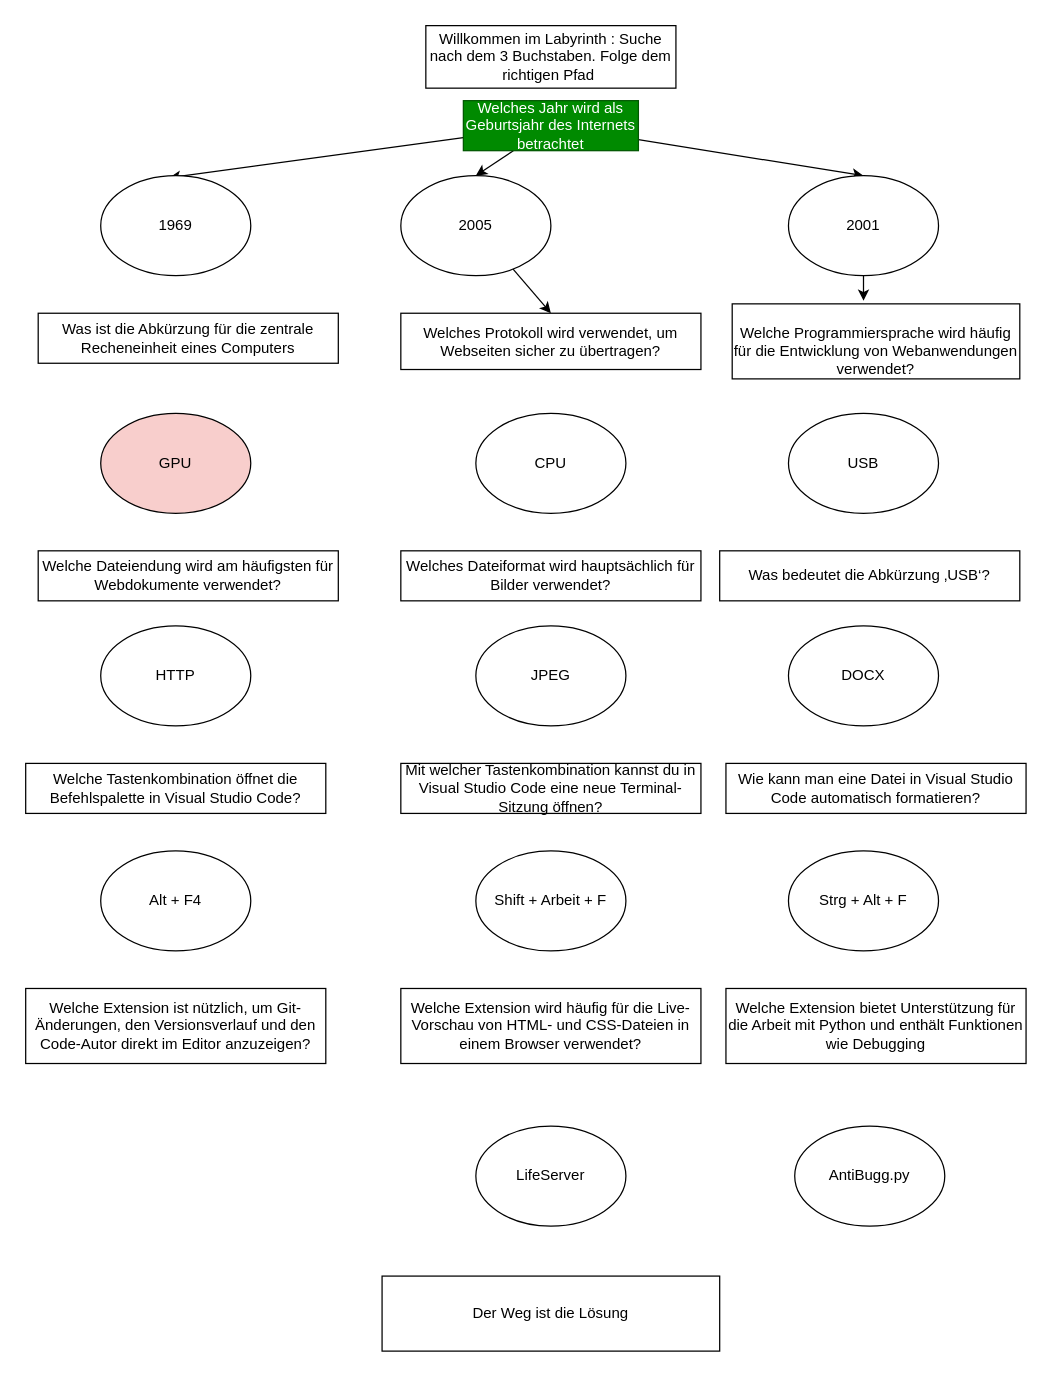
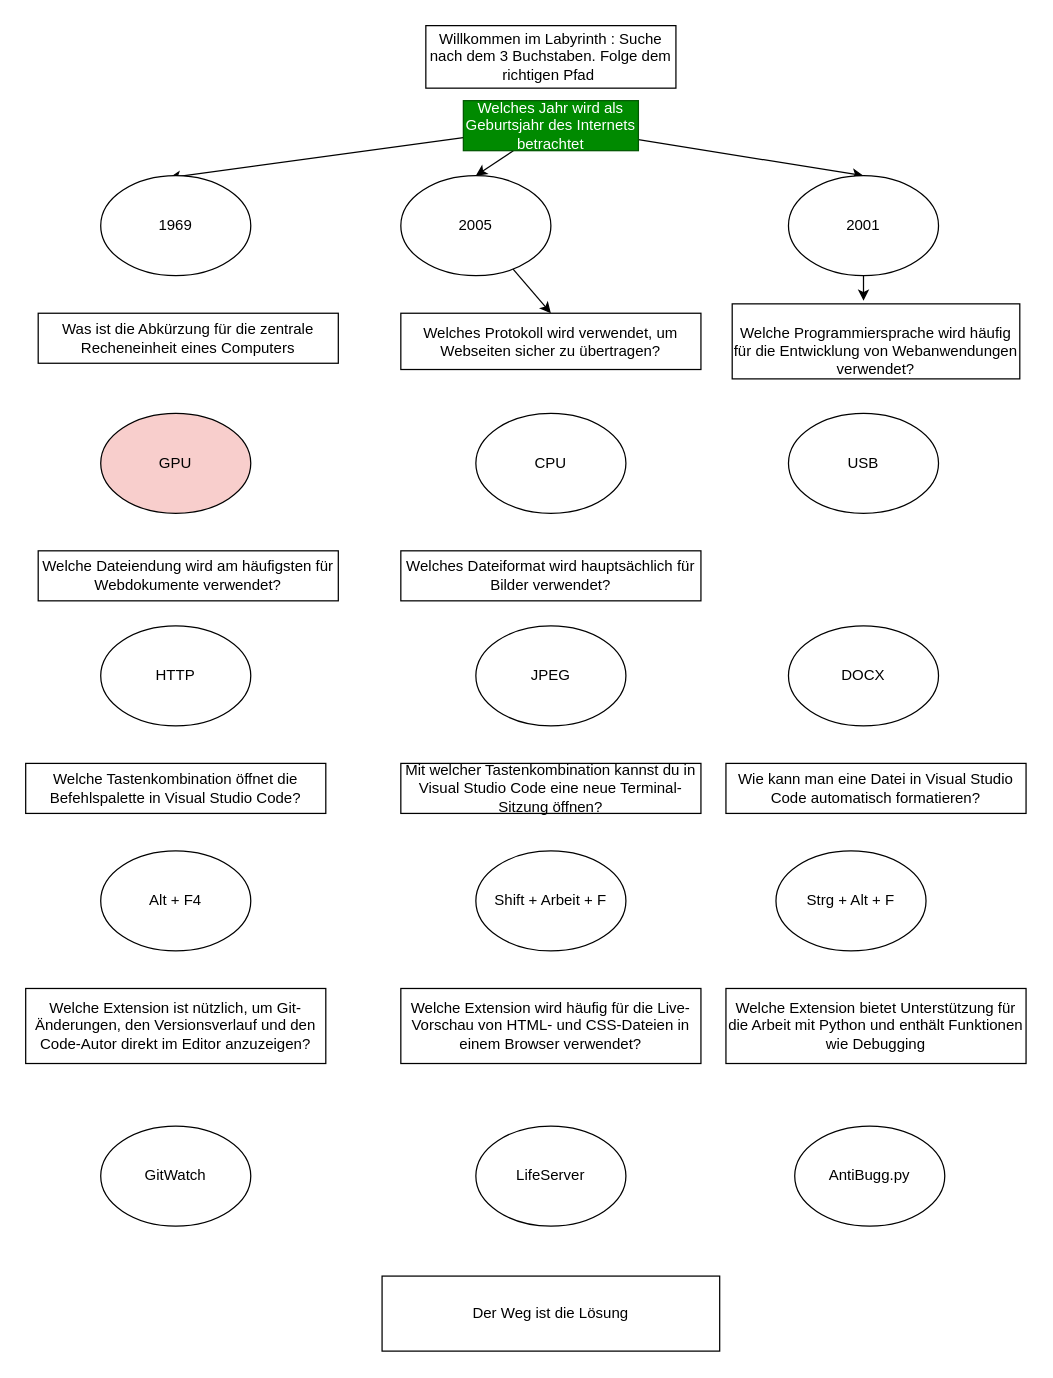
  <mxCell id="0" />
  <mxCell id="1" parent="0" />
  <mxCell id="2" value="Willkommen im Labyrinth : Suche nach dem 3 Buchstaben. Folge dem richtigen Pfad&amp;nbsp;" style="rounded=0;whiteSpace=wrap;html=1;movable=0;resizable=0;rotatable=0;deletable=0;editable=0;connectable=0;" parent="1" vertex="1"><mxGeometry x="340" width="200" height="50" as="geometry" y="20" /></mxCell>
  <mxCell id="3" style="edgeStyle=none;html=1;entryX=0.457;entryY=0.02;entryDx=0;entryDy=0;entryPerimeter=0;" parent="1" source="6" target="7" edge="1"><mxGeometry relative="1" as="geometry" /></mxCell>
  <mxCell id="4" style="edgeStyle=none;html=1;entryX=0.5;entryY=0;entryDx=0;entryDy=0;" parent="1" source="6" target="9" edge="1"><mxGeometry relative="1" as="geometry" /></mxCell>
  <mxCell id="5" style="edgeStyle=none;html=1;entryX=0.5;entryY=0;entryDx=0;entryDy=0;" parent="1" source="6" target="11" edge="1"><mxGeometry relative="1" as="geometry" /></mxCell>
  <mxCell id="6" value="Welches Jahr wird als Geburtsjahr des Internets betrachtet" style="rounded=0;whiteSpace=wrap;html=1;movable=1;resizable=1;rotatable=1;deletable=1;editable=1;connectable=1;fillColor=#008a00;strokeColor=#005700;fontColor=#ffffff;" parent="1" vertex="1"><mxGeometry x="370" y="80" width="140" height="40" as="geometry" /></mxCell>
  <mxCell id="7" value="1969" style="ellipse;whiteSpace=wrap;html=1;" parent="1" vertex="1"><mxGeometry x="80" y="140" width="120" height="80" as="geometry" /></mxCell>
  <mxCell id="8" style="edgeStyle=none;html=1;" edge="1" parent="1" source="9"><mxGeometry relative="1" as="geometry"><mxPoint x="440" y="250" as="targetPoint" /></mxGeometry></mxCell>
  <mxCell id="9" value="2005" style="ellipse;whiteSpace=wrap;html=1;" parent="1" vertex="1"><mxGeometry x="320" y="140" width="120" height="80" as="geometry" /></mxCell>
  <mxCell id="10" style="edgeStyle=none;html=1;" edge="1" parent="1" source="11"><mxGeometry relative="1" as="geometry"><mxPoint x="690" y="240" as="targetPoint" /></mxGeometry></mxCell>
  <mxCell id="11" value="2001" style="ellipse;whiteSpace=wrap;html=1;" parent="1" vertex="1"><mxGeometry x="630" y="140" width="120" height="80" as="geometry" /></mxCell>
  <mxCell id="12" value="Was ist die Abkürzung für die zentrale Recheneinheit eines Computers" style="rounded=0;whiteSpace=wrap;html=1;strokeColor=#000000;movable=1;resizable=1;rotatable=1;deletable=1;editable=1;connectable=1;" parent="1" vertex="1"><mxGeometry x="30" y="250" width="240" height="40" as="geometry" /></mxCell>
  <mxCell id="13" value="USB" style="ellipse;whiteSpace=wrap;html=1;" parent="1" vertex="1"><mxGeometry x="630" y="330" width="120" height="80" as="geometry" /></mxCell>
  <mxCell id="14" value="GPU" style="ellipse;whiteSpace=wrap;html=1;fillColor=#f8cecc;" parent="1" vertex="1"><mxGeometry x="80" y="330" width="120" height="80" as="geometry" /></mxCell>
  <mxCell id="15" value="CPU" style="ellipse;whiteSpace=wrap;html=1;" parent="1" vertex="1"><mxGeometry x="380" y="330" width="120" height="80" as="geometry" /></mxCell>
  <mxCell id="16" value="Welches Protokoll wird verwendet, um Webseiten sicher zu übertragen?" style="rounded=0;whiteSpace=wrap;html=1;strokeColor=#000000;movable=0;resizable=0;rotatable=0;deletable=0;editable=0;connectable=0;" parent="1" vertex="1"><mxGeometry x="320" y="250" width="240" height="45" as="geometry" /></mxCell>
  <mxCell id="17" value="JPEG" style="ellipse;whiteSpace=wrap;html=1;" parent="1" vertex="1"><mxGeometry x="380" y="500" width="120" height="80" as="geometry" /></mxCell>
  <mxCell id="18" value="HTTP" style="ellipse;whiteSpace=wrap;html=1;" parent="1" vertex="1"><mxGeometry x="80" y="500" width="120" height="80" as="geometry" /></mxCell>
  <mxCell id="19" value="DOCX" style="ellipse;whiteSpace=wrap;html=1;" parent="1" vertex="1"><mxGeometry x="630" y="500" width="120" height="80" as="geometry" /></mxCell>
  <mxCell id="20" value="&lt;br&gt;Welche Programmiersprache wird häufig für die Entwicklung von Webanwendungen verwendet?" style="rounded=0;whiteSpace=wrap;html=1;strokeColor=#000000;movable=0;resizable=0;rotatable=0;deletable=0;editable=0;connectable=0;" parent="1" vertex="1"><mxGeometry x="585" y="242.5" width="230" height="60" as="geometry" /></mxCell>
  <mxCell id="21" value="Alt + F4" style="ellipse;whiteSpace=wrap;html=1;" parent="1" vertex="1"><mxGeometry x="80" y="680" width="120" height="80" as="geometry" /></mxCell>
  <mxCell id="22" value="Shift + Arbeit + F" style="ellipse;whiteSpace=wrap;html=1;" parent="1" vertex="1"><mxGeometry x="380" y="680" width="120" height="80" as="geometry" /></mxCell>
- <mxCell id="23" value="Strg + Alt + F " style="ellipse;whiteSpace=wrap;html=1;" parent="1" vertex="1"><mxGeometry x="630" y="680" width="120" height="80" as="geometry" /></mxCell>
- <mxCell id="24" value="Was bedeutet die Abkürzung ‚USB‘?" style="rounded=0;whiteSpace=wrap;html=1;strokeColor=#000000;movable=0;resizable=0;rotatable=0;deletable=0;editable=0;connectable=0;" parent="1" vertex="1"><mxGeometry x="575" y="440" width="240" height="40" as="geometry" /></mxCell>
+ <mxCell id="23" value="Strg + Alt + F " style="ellipse;whiteSpace=wrap;html=1;" parent="1" vertex="1"><mxGeometry x="620" y="680" width="120" height="80" as="geometry" /></mxCell>
  <mxCell id="25" value="Welches Dateiformat wird hauptsächlich für Bilder verwendet?" style="rounded=0;whiteSpace=wrap;html=1;strokeColor=#000000;movable=0;resizable=0;rotatable=0;deletable=0;editable=0;connectable=0;" parent="1" vertex="1"><mxGeometry x="320" y="440" width="240" height="40" as="geometry" /></mxCell>
  <mxCell id="26" value="Welche Dateiendung wird am häufigsten für Webdokumente verwendet?" style="rounded=0;whiteSpace=wrap;html=1;strokeColor=#000000;movable=0;resizable=0;rotatable=0;deletable=0;editable=0;connectable=0;" parent="1" vertex="1"><mxGeometry x="30" y="440" width="240" height="40" as="geometry" /></mxCell>
  <mxCell id="27" value="Welche Tastenkombination öffnet die Befehlspalette in Visual Studio Code?" style="rounded=0;whiteSpace=wrap;html=1;strokeColor=#000000;movable=0;resizable=0;rotatable=0;deletable=0;editable=0;connectable=0;" vertex="1" parent="1"><mxGeometry x="20" y="610" width="240" height="40" as="geometry" /></mxCell>
  <mxCell id="28" value="Mit welcher Tastenkombination kannst du in Visual Studio Code eine neue Terminal-Sitzung öffnen?" style="rounded=0;whiteSpace=wrap;html=1;strokeColor=#000000;movable=0;resizable=0;rotatable=0;deletable=0;editable=0;connectable=0;" vertex="1" parent="1"><mxGeometry x="320" y="610" width="240" height="40" as="geometry" /></mxCell>
  <mxCell id="29" value="Wie kann man eine Datei in Visual Studio Code automatisch formatieren?" style="rounded=0;whiteSpace=wrap;html=1;strokeColor=#000000;movable=0;resizable=0;rotatable=0;deletable=0;editable=0;connectable=0;" vertex="1" parent="1"><mxGeometry x="580" y="610" width="240" height="40" as="geometry" /></mxCell>
  <mxCell id="30" value="Welche Extension ist nützlich, um Git-Änderungen, den Versionsverlauf und den Code-Autor direkt im Editor anzuzeigen?" style="rounded=0;whiteSpace=wrap;html=1;strokeColor=#000000;movable=0;resizable=0;rotatable=0;deletable=0;editable=0;connectable=0;" vertex="1" parent="1"><mxGeometry x="20" y="790" width="240" height="60" as="geometry" /></mxCell>
  <mxCell id="31" value="Welche Extension wird häufig für die Live-Vorschau von HTML- und CSS-Dateien in einem Browser verwendet?" style="rounded=0;whiteSpace=wrap;html=1;strokeColor=#000000;movable=0;resizable=0;rotatable=0;deletable=0;editable=0;connectable=0;" vertex="1" parent="1"><mxGeometry x="320" y="790" width="240" height="60" as="geometry" /></mxCell>
  <mxCell id="32" value="Welche Extension bietet Unterstützung für die Arbeit mit Python und enthält Funktionen wie Debugging" style="rounded=0;whiteSpace=wrap;html=1;strokeColor=#000000;movable=0;resizable=0;rotatable=0;deletable=0;editable=0;connectable=0;" vertex="1" parent="1"><mxGeometry x="580" y="790" width="240" height="60" as="geometry" /></mxCell>
  <mxCell id="33" value="LifeServer" style="ellipse;whiteSpace=wrap;html=1;" vertex="1" parent="1"><mxGeometry x="380" y="900" width="120" height="80" as="geometry" /></mxCell>
+ <mxCell id="34" value="GitWatch" style="ellipse;whiteSpace=wrap;html=1;" vertex="1" parent="1"><mxGeometry x="80" y="900" width="120" height="80" as="geometry" /></mxCell>
  <mxCell id="35" value="AntiBugg.py" style="ellipse;whiteSpace=wrap;html=1;" vertex="1" parent="1"><mxGeometry x="635" y="900" width="120" height="80" as="geometry" /></mxCell>
  <mxCell id="36" value="Der Weg ist die Lösung" style="rounded=0;whiteSpace=wrap;html=1;" vertex="1" parent="1"><mxGeometry x="305" y="1020" width="270" height="60" as="geometry" /></mxCell>
